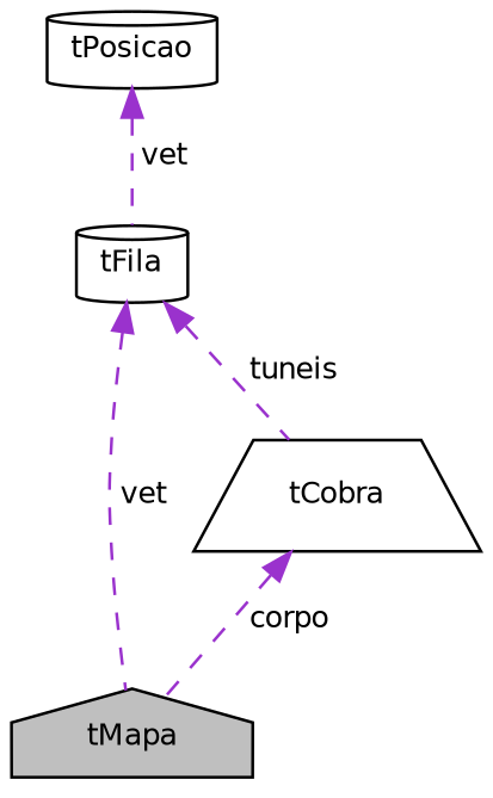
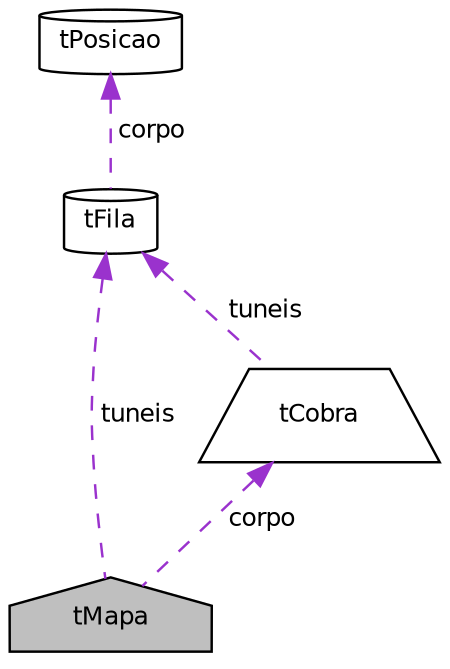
  digraph {
    node [color=black fillcolor=white fontname=Helvetica fontsize=10 shape=cylinder style=filled]
    edge [color=darkorchid3 dir=back fontname=Helvetica fontsize=10 labelfontname=Helvetica labelfontsize=10 style=dashed]
    n1 [fillcolor=grey75 fontcolor=black height=0.2 label=tMapa shape=house width=0.4]
    n2 [height=0.2 label=tFila width=0.4]
    n3 [height=0.2 label=tCobra shape=trapezium width=0.4]
    n4 [height=0.2 label=tPosicao width=0.4]
-   n2 -> n1 [label=" vet"]
+   n2 -> n1 [label=" tuneis"]
    n2 -> n3 [label=" tuneis"]
    n3 -> n1 [label=" corpo"]
-   n4 -> n2 [label=" vet"]
+   n4 -> n2 [label=" corpo"]
  }
